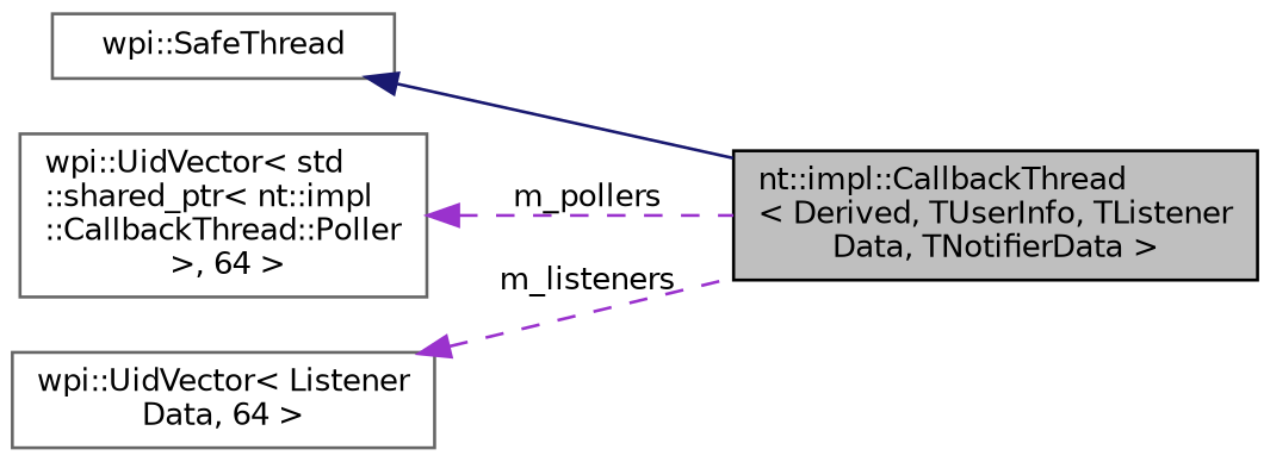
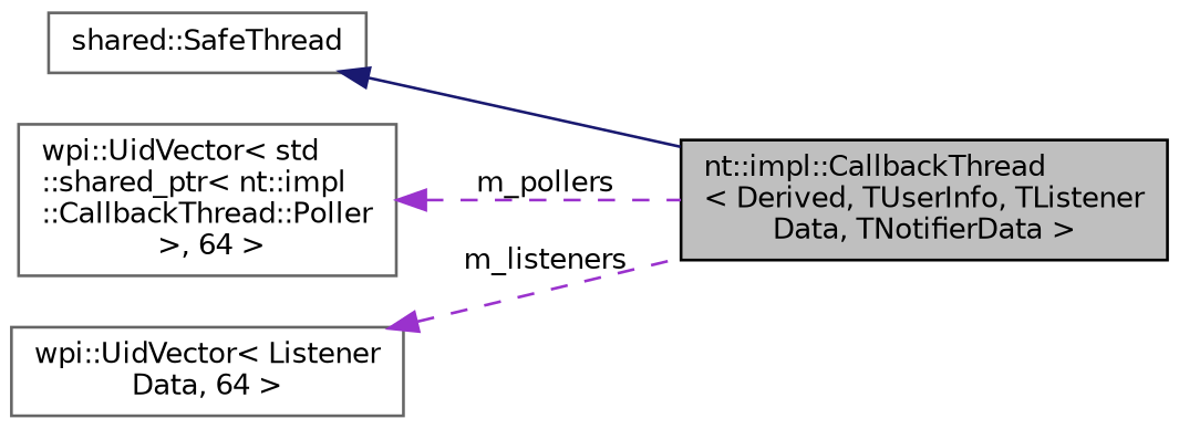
  digraph {
    rankdir=LR
    node [color=gray40 fillcolor=white fontname=Helvetica fontsize=10 shape=record style=filled]
    edge [color=darkorchid3 dir=back fontname=Helvetica fontsize=10 labelfontname=Helvetica labelfontsize=10 style=dashed]
    n1 [color=black fillcolor=grey75 fontcolor=black height=0.2 label="nt::impl::CallbackThread\l\< Derived, TUserInfo, TListener\lData, TNotifierData \>" width=0.4]
-   n2 [height=0.2 label="wpi::SafeThread" width=0.4]
+   n2 [height=0.2 label="shared::SafeThread" width=0.4]
    n3 [height=0.2 label="wpi::UidVector\< std\l::shared_ptr\< nt::impl\l::CallbackThread::Poller\l \>, 64 \>" width=0.4]
    n4 [height=0.2 label="wpi::UidVector\< Listener\lData, 64 \>" width=0.4]
    n2 -> n1 [color=midnightblue style=solid]
    n3 -> n1 [label=" m_pollers"]
    n4 -> n1 [label=" m_listeners"]
  }
